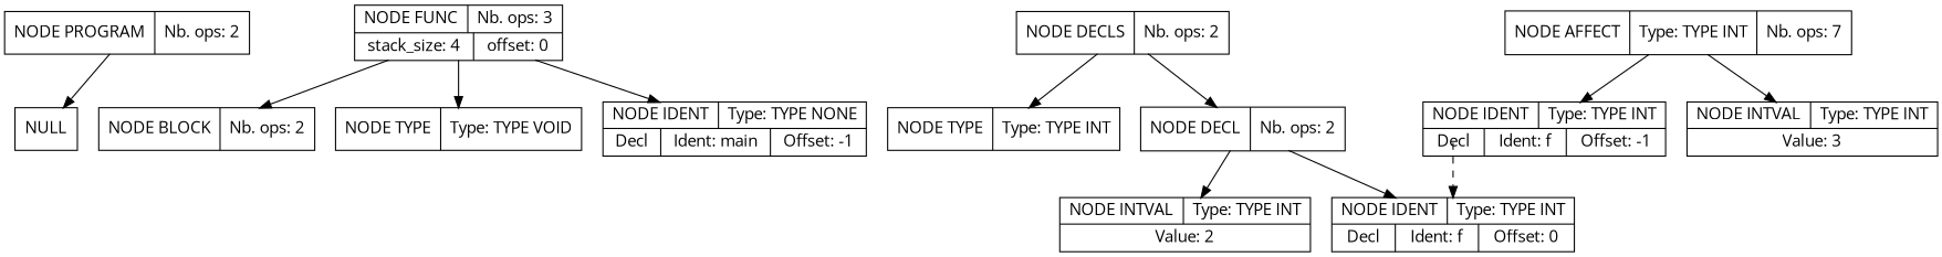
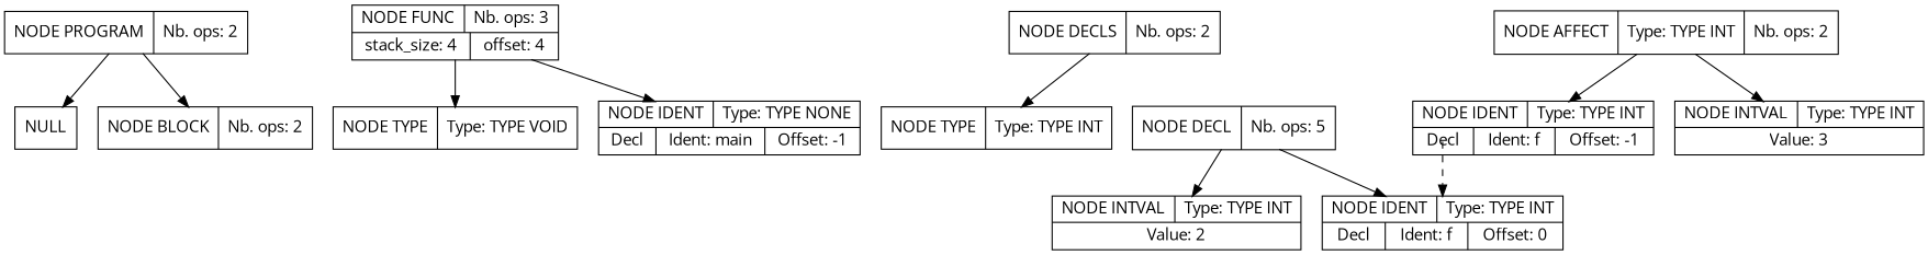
  digraph {
    fontname="Open Sans"
    node [fontname="Open Sans" shape=record]
    edge [fontname="Open Sans" tailclip=true]
    n1 [label="{{NODE PROGRAM|Nb. ops: 2}}"]
    n2 [label="{{NULL}}"]
-   n3 [label="{{NODE FUNC|Nb. ops: 3}|{stack_size: 4|offset: 0}}"]
+   n3 [label="{{NODE FUNC|Nb. ops: 3}|{stack_size: 4|offset: 4}}"]
    n4 [label="{{NODE TYPE|Type: TYPE VOID}}"]
    n5 [label="{{NODE IDENT|Type: TYPE NONE}|{<decl>Decl      |Ident: main|Offset: -1}}"]
    n6 [label="{{NODE BLOCK|Nb. ops: 2}}"]
    n7 [label="{{NODE DECLS|Nb. ops: 2}}"]
    n8 [label="{{NODE TYPE|Type: TYPE INT}}"]
-   n9 [label="{{NODE DECL|Nb. ops: 2}}"]
-   n10 [label="{{NODE AFFECT|Type: TYPE INT|Nb. ops: 7}}"]
+   n9 [label="{{NODE DECL|Nb. ops: 5}}"]
+   n10 [label="{{NODE AFFECT|Type: TYPE INT|Nb. ops: 2}}"]
    n11 [label="{{NODE IDENT|Type: TYPE INT}|{<decl>Decl      |Ident: f|Offset: -1}}"]
    n12 [label="{{NODE INTVAL|Type: TYPE INT}|{Value: 3}}"]
    n13 [label="{{NODE IDENT|Type: TYPE INT}|{<decl>Decl      |Ident: f|Offset: 0}}"]
    n14 [label="{{NODE INTVAL|Type: TYPE INT}|{Value: 2}}"]
    n1 -> n2
    n3 -> n4
    n3 -> n5
-   n3 -> n6
+   n1 -> n6
    n7 -> n8
-   n7 -> n9
    n9 -> n13
    n9 -> n14
    n10 -> n11
    n10 -> n12
    n11 -> n13 [style=dashed tailclip=false tailport="decl:c"]
  }
